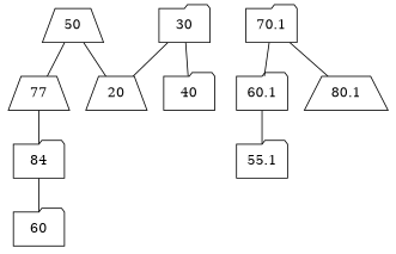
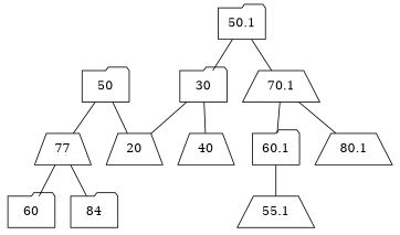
  graph {
    node [shape=trapezium]
    n1 [label=77]
-   50
+   50 [shape=folder]
    20
    30 [shape=folder]
-   40 [shape=folder]
+   40
    60 [shape=folder]
    n7 [label=84 shape=folder]
-   70.1 [shape=folder]
+   50.1 [shape=folder]
+   70.1
    60.1 [shape=folder]
    80.1
-   55.1 [shape=folder]
-   n7 -- 60
+   55.1
+   n1 -- 60
    n1 -- n7
    50 -- n1
    50 -- 20
    30 -- 20
    30 -- 40
+   50.1 -- 30
+   50.1 -- 70.1
    70.1 -- 60.1
    70.1 -- 80.1
    60.1 -- 55.1
  }
